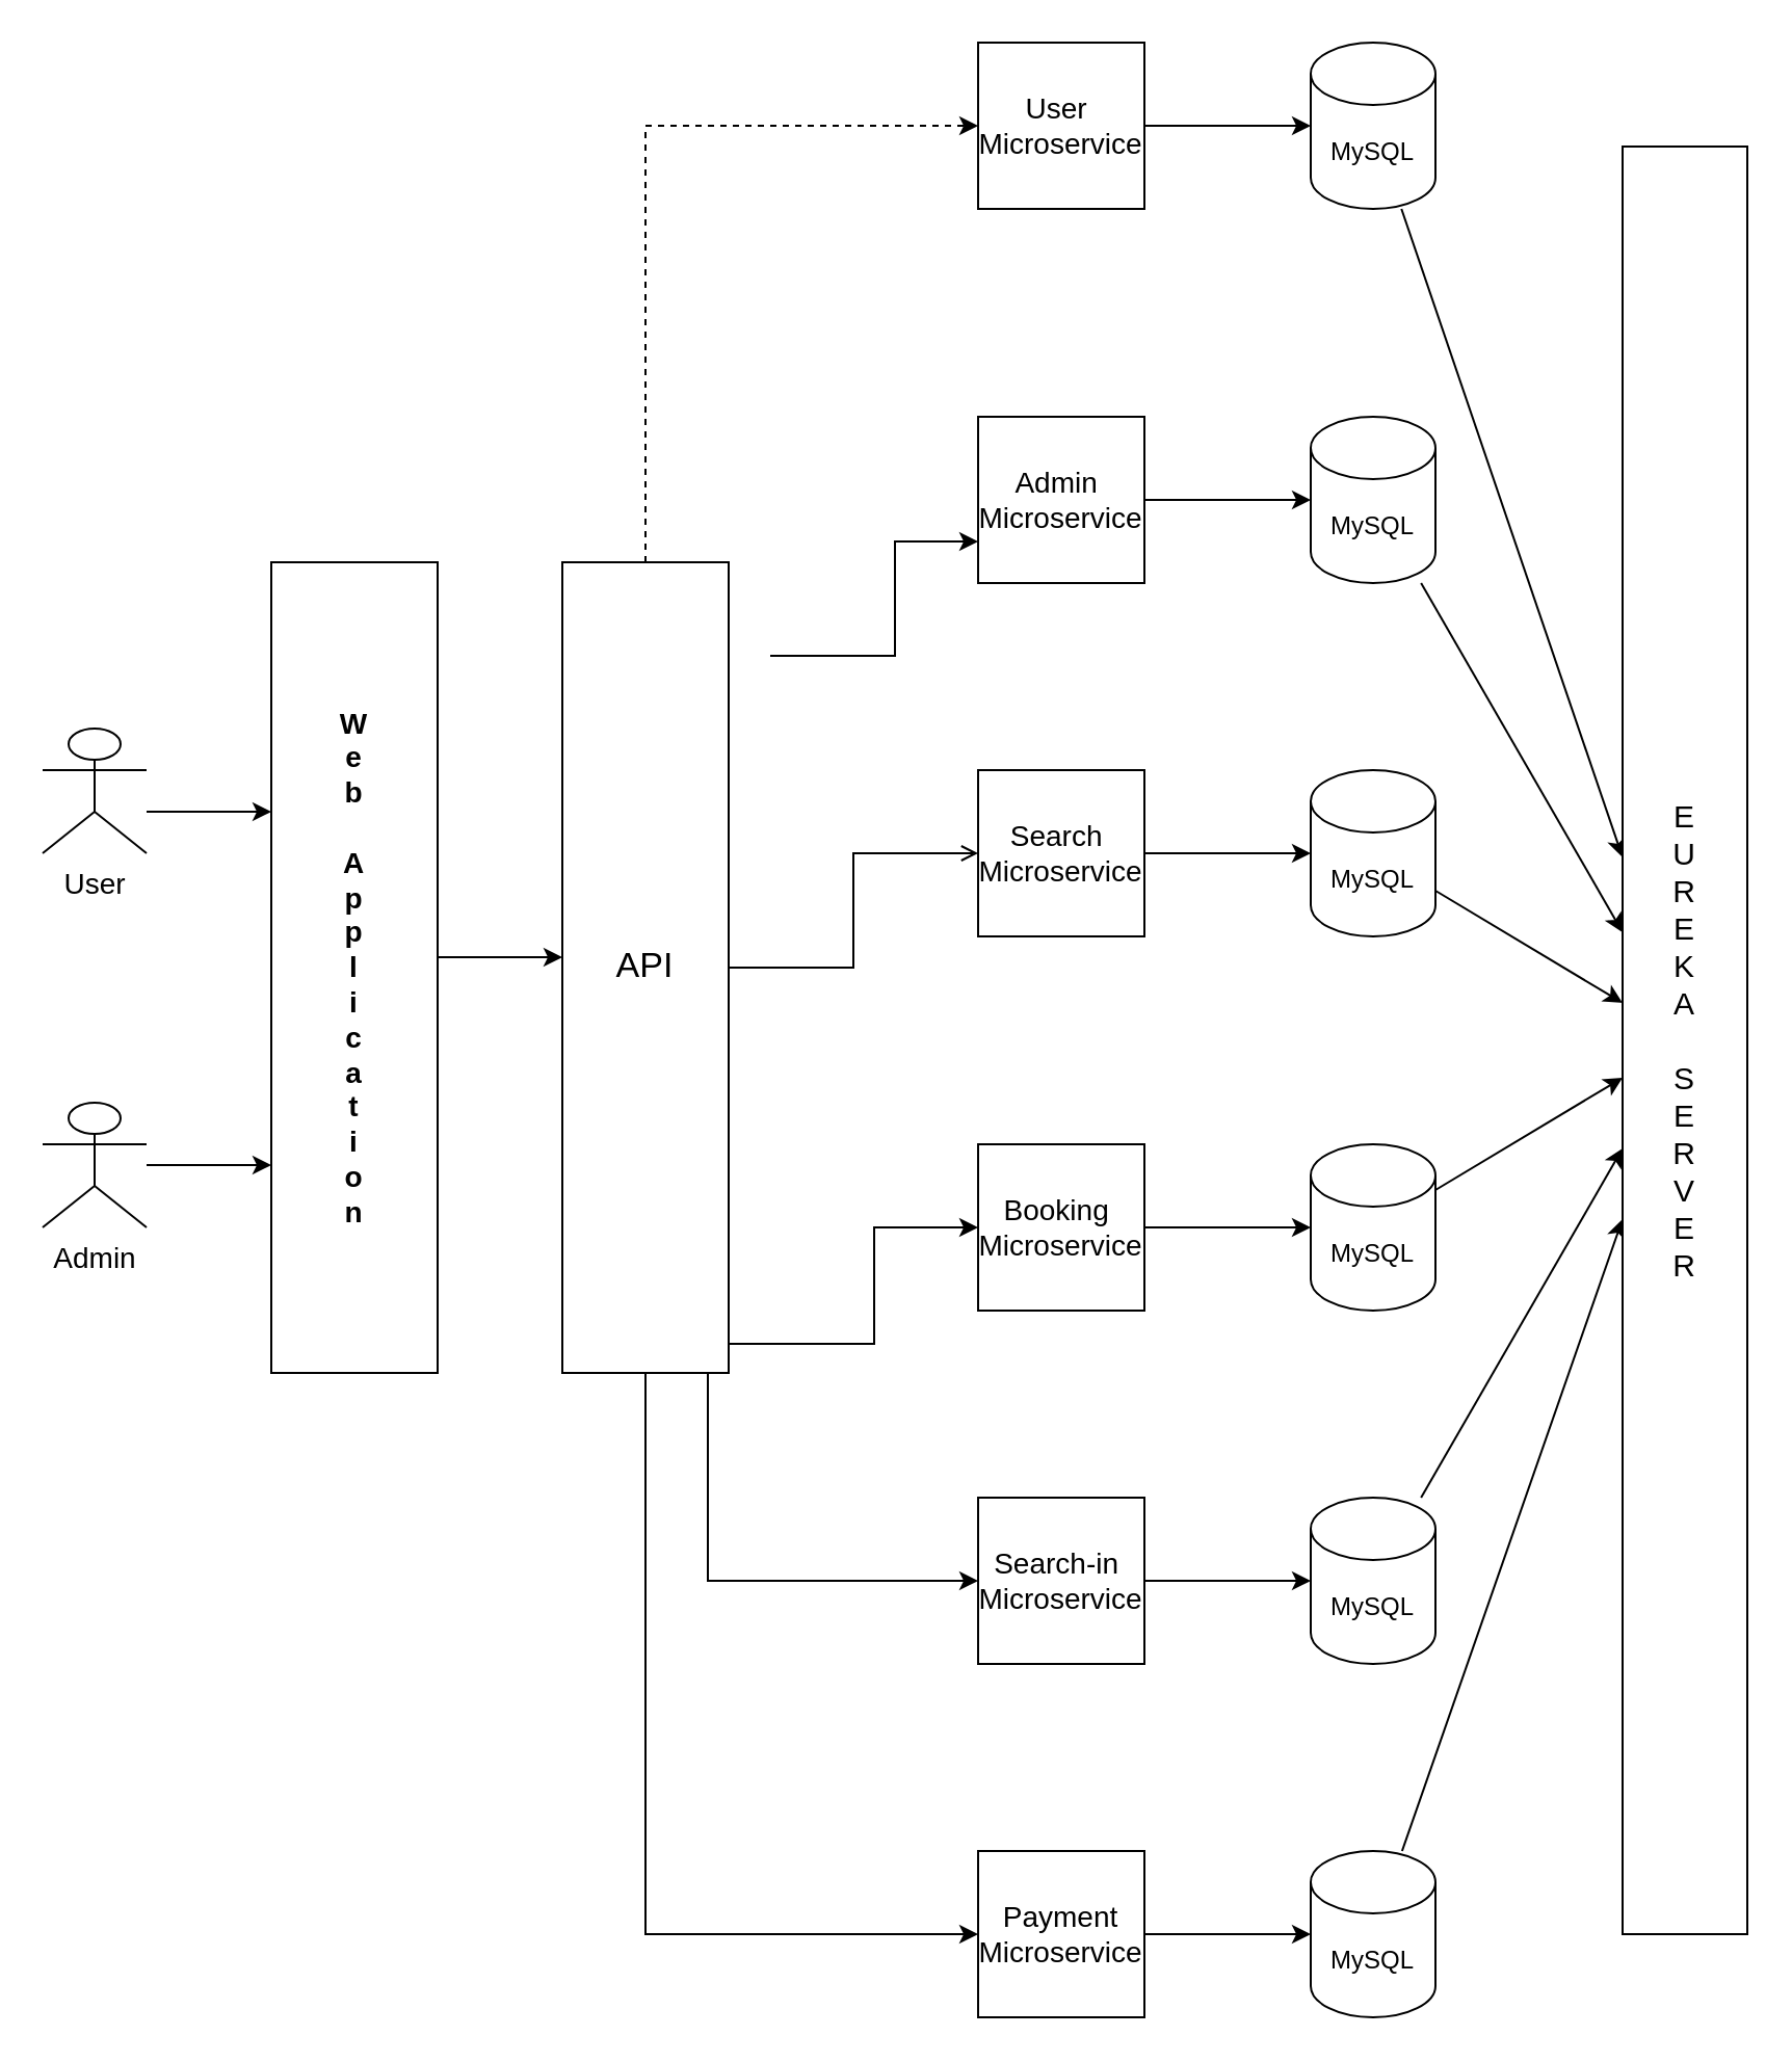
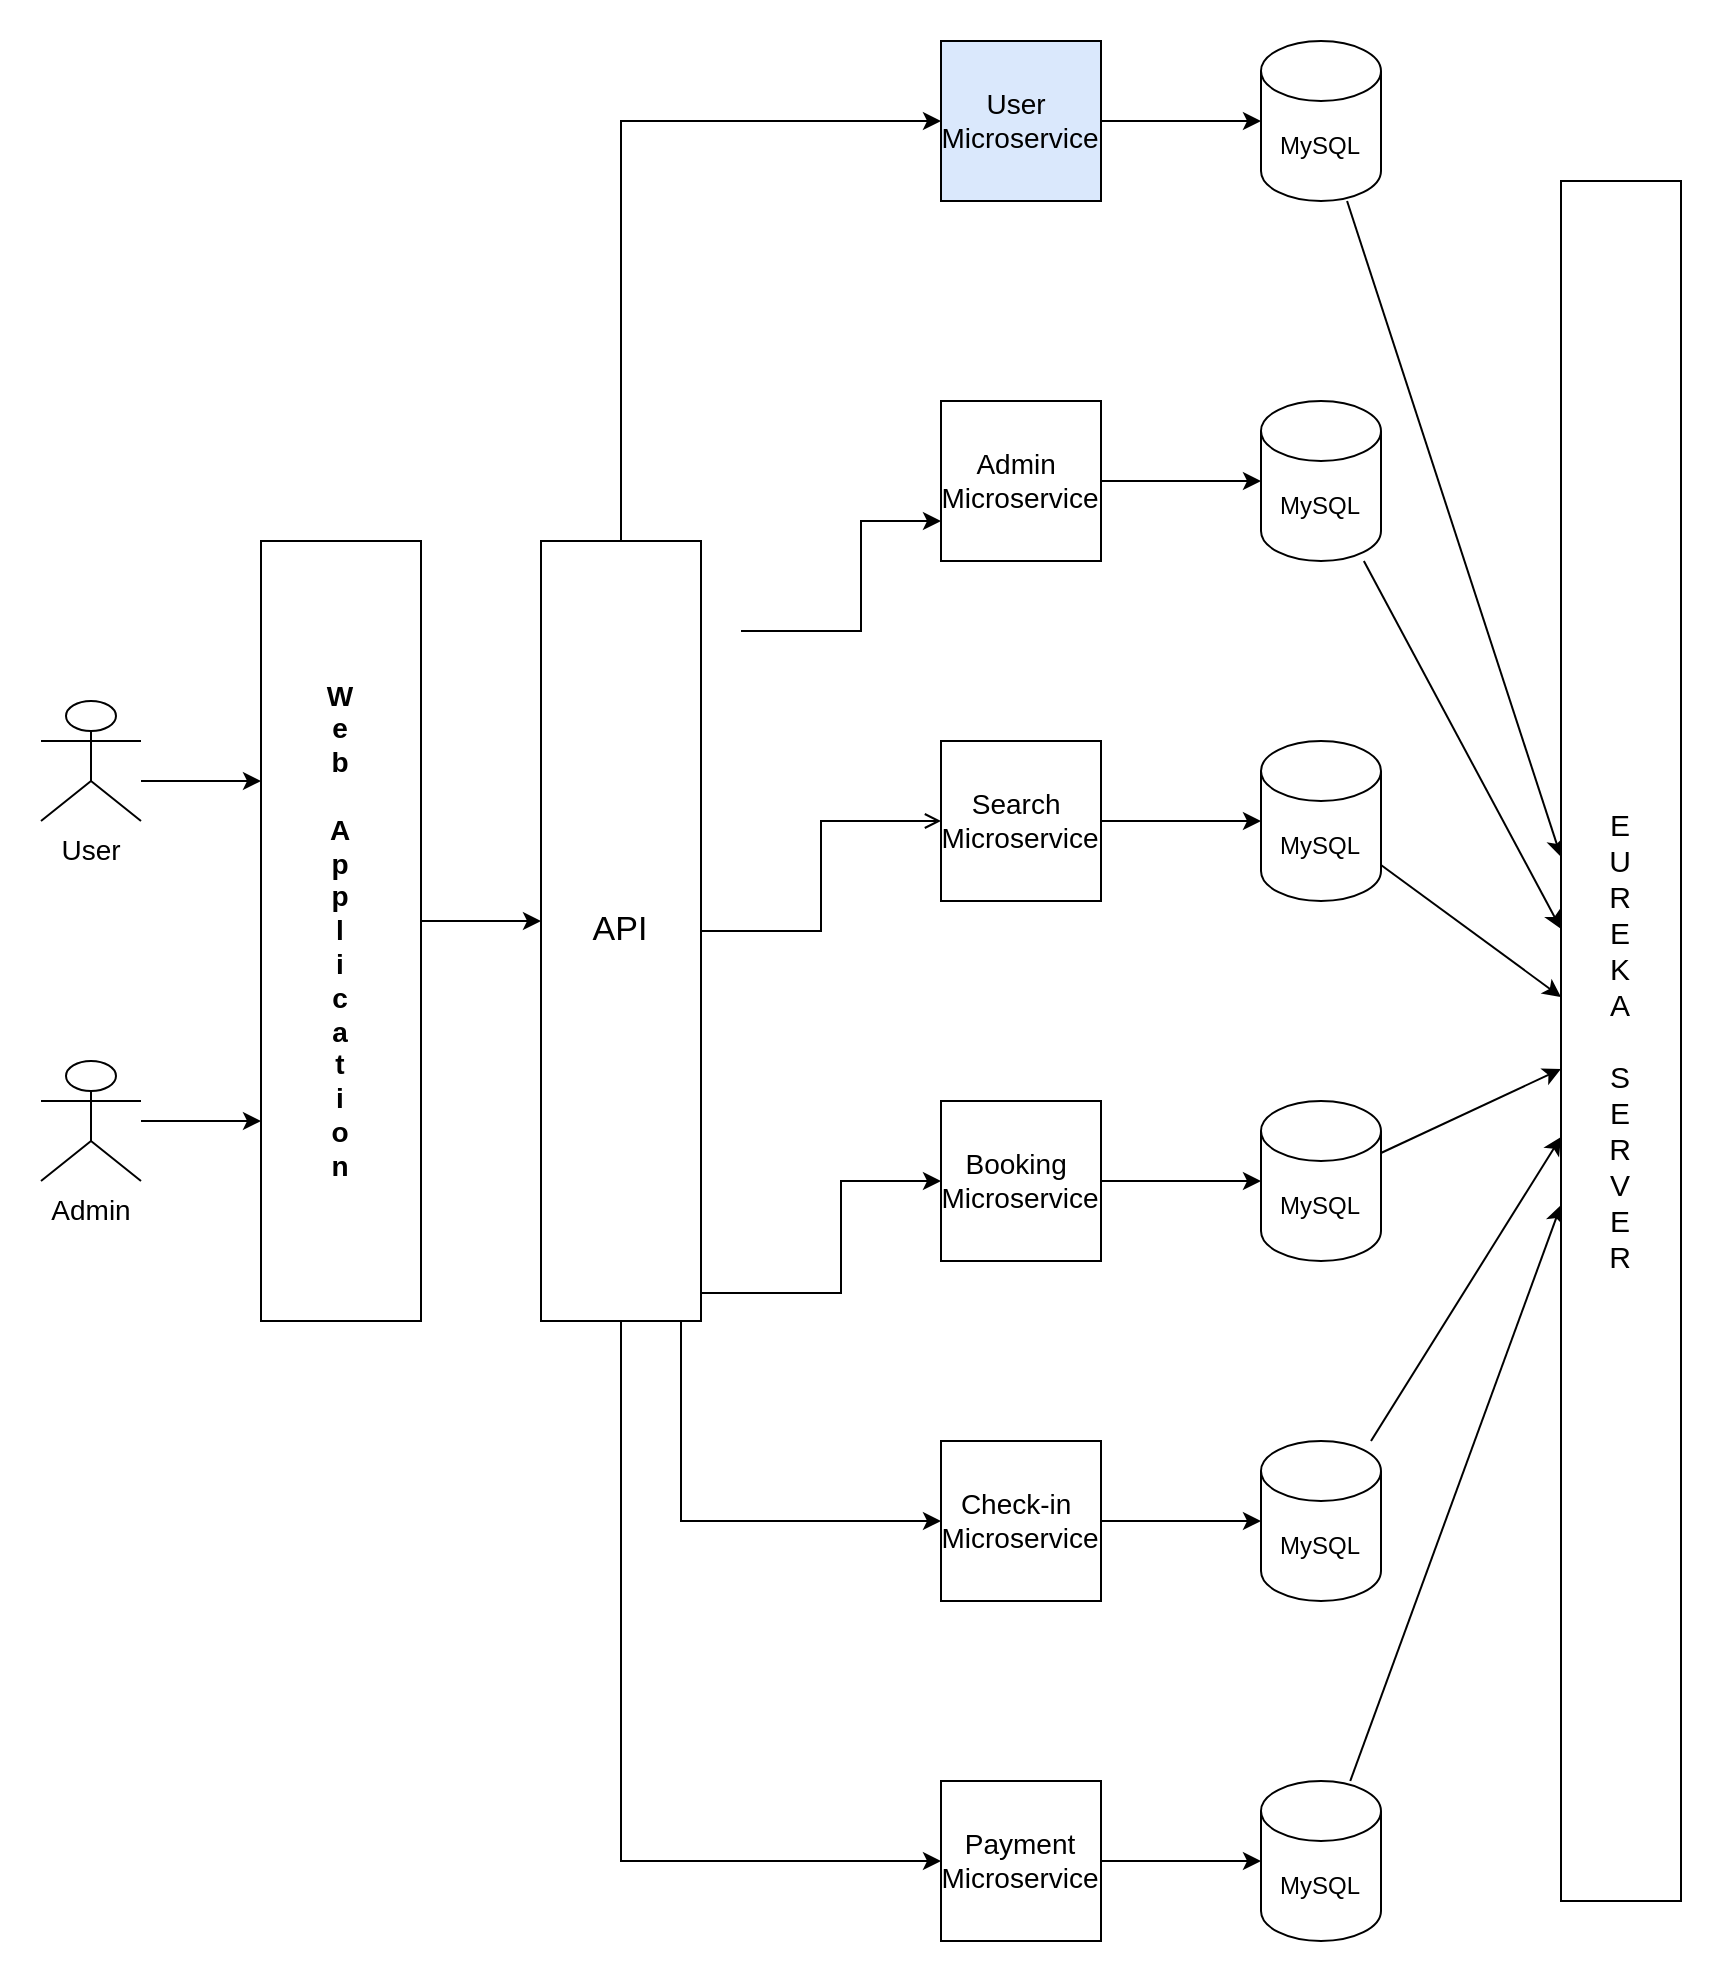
  <mxCell id="0" />
  <mxCell id="1" parent="0" />
  <mxCell id="2" value="W&lt;div&gt;e&lt;/div&gt;&lt;div&gt;b&lt;/div&gt;&lt;div&gt;&lt;br&gt;&lt;/div&gt;&lt;div&gt;A&lt;/div&gt;&lt;div&gt;p&lt;/div&gt;&lt;div&gt;p&lt;/div&gt;&lt;div&gt;l&lt;/div&gt;&lt;div&gt;i&lt;/div&gt;&lt;div&gt;c&lt;/div&gt;&lt;div&gt;a&lt;/div&gt;&lt;div&gt;t&lt;/div&gt;&lt;div&gt;i&lt;/div&gt;&lt;div&gt;o&lt;/div&gt;&lt;div&gt;n&lt;/div&gt;" style="rounded=0;whiteSpace=wrap;html=1;fontSize=14;fontStyle=1" vertex="1" parent="1"><mxGeometry x="130" y="270" width="80" height="390" as="geometry" /></mxCell>
  <mxCell id="3" value="" style="edgeStyle=none;rounded=0;orthogonalLoop=1;jettySize=auto;html=1;" edge="1" parent="1" source="4" target="39"><mxGeometry relative="1" as="geometry" /></mxCell>
  <mxCell id="4" value="MySQL" style="shape=cylinder3;whiteSpace=wrap;html=1;boundedLbl=1;backgroundOutline=1;size=15;" vertex="1" parent="1"><mxGeometry x="630" y="890" width="60" height="80" as="geometry" /></mxCell>
  <mxCell id="5" value="" style="edgeStyle=none;rounded=0;orthogonalLoop=1;jettySize=auto;html=1;" edge="1" parent="1" source="6" target="39"><mxGeometry relative="1" as="geometry" /></mxCell>
  <mxCell id="6" value="MySQL" style="shape=cylinder3;whiteSpace=wrap;html=1;boundedLbl=1;backgroundOutline=1;size=15;" vertex="1" parent="1"><mxGeometry x="630" y="720" width="60" height="80" as="geometry" /></mxCell>
  <mxCell id="7" value="" style="edgeStyle=none;rounded=0;orthogonalLoop=1;jettySize=auto;html=1;" edge="1" parent="1" source="8" target="39"><mxGeometry relative="1" as="geometry" /></mxCell>
  <mxCell id="8" value="MySQL" style="shape=cylinder3;whiteSpace=wrap;html=1;boundedLbl=1;backgroundOutline=1;size=15;" vertex="1" parent="1"><mxGeometry x="630" y="550" width="60" height="80" as="geometry" /></mxCell>
  <mxCell id="9" value="" style="edgeStyle=none;rounded=0;orthogonalLoop=1;jettySize=auto;html=1;" edge="1" parent="1" source="10" target="39"><mxGeometry relative="1" as="geometry" /></mxCell>
  <mxCell id="10" value="MySQL" style="shape=cylinder3;whiteSpace=wrap;html=1;boundedLbl=1;backgroundOutline=1;size=15;" vertex="1" parent="1"><mxGeometry x="630" y="370" width="60" height="80" as="geometry" /></mxCell>
  <mxCell id="11" value="" style="edgeStyle=none;rounded=0;orthogonalLoop=1;jettySize=auto;html=1;" edge="1" parent="1" source="12" target="39"><mxGeometry relative="1" as="geometry" /></mxCell>
  <mxCell id="12" value="MySQL" style="shape=cylinder3;whiteSpace=wrap;html=1;boundedLbl=1;backgroundOutline=1;size=15;" vertex="1" parent="1"><mxGeometry x="630" y="200" width="60" height="80" as="geometry" /></mxCell>
  <mxCell id="13" value="" style="edgeStyle=none;rounded=0;orthogonalLoop=1;jettySize=auto;html=1;" edge="1" parent="1" source="14" target="39"><mxGeometry relative="1" as="geometry" /></mxCell>
  <mxCell id="14" value="MySQL" style="shape=cylinder3;whiteSpace=wrap;html=1;boundedLbl=1;backgroundOutline=1;size=15;" vertex="1" parent="1"><mxGeometry x="630" y="20" width="60" height="80" as="geometry" /></mxCell>
  <mxCell id="15" value="API" style="rounded=0;whiteSpace=wrap;html=1;direction=south;fontSize=17;" vertex="1" parent="1"><mxGeometry x="270" y="270" width="80" height="390" as="geometry" /></mxCell>
  <mxCell id="16" value="" style="edgeStyle=orthogonalEdgeStyle;rounded=0;orthogonalLoop=1;jettySize=auto;html=1;" edge="1" parent="1" source="17" target="14"><mxGeometry relative="1" as="geometry" /></mxCell>
- <mxCell id="17" value="User&amp;nbsp;&lt;div&gt;Microservice&lt;/div&gt;" style="whiteSpace=wrap;html=1;aspect=fixed;fontSize=14;" vertex="1" parent="1"><mxGeometry x="470" y="20" width="80" height="80" as="geometry" /></mxCell>
+ <mxCell id="17" value="User&amp;nbsp;&lt;div&gt;Microservice&lt;/div&gt;" style="whiteSpace=wrap;html=1;aspect=fixed;fontSize=14;fillColor=#dae8fc;" vertex="1" parent="1"><mxGeometry x="470" y="20" width="80" height="80" as="geometry" /></mxCell>
  <mxCell id="18" value="" style="edgeStyle=orthogonalEdgeStyle;rounded=0;orthogonalLoop=1;jettySize=auto;html=1;" edge="1" parent="1" source="19" target="12"><mxGeometry relative="1" as="geometry" /></mxCell>
  <mxCell id="19" value="Admin&amp;nbsp;&lt;div&gt;Microservice&lt;/div&gt;" style="whiteSpace=wrap;html=1;aspect=fixed;fontSize=14;" vertex="1" parent="1"><mxGeometry x="470" y="200" width="80" height="80" as="geometry" /></mxCell>
  <mxCell id="20" value="" style="edgeStyle=orthogonalEdgeStyle;rounded=0;orthogonalLoop=1;jettySize=auto;html=1;" edge="1" parent="1" source="21" target="10"><mxGeometry relative="1" as="geometry" /></mxCell>
  <mxCell id="21" value="Search&amp;nbsp;&lt;div&gt;Microservice&lt;/div&gt;" style="whiteSpace=wrap;html=1;aspect=fixed;fontSize=14;" vertex="1" parent="1"><mxGeometry x="470" y="370" width="80" height="80" as="geometry" /></mxCell>
  <mxCell id="22" value="" style="edgeStyle=orthogonalEdgeStyle;rounded=0;orthogonalLoop=1;jettySize=auto;html=1;" edge="1" parent="1" source="23" target="8"><mxGeometry relative="1" as="geometry" /></mxCell>
  <mxCell id="23" value="Booking&amp;nbsp;&lt;div&gt;Microservice&lt;/div&gt;" style="whiteSpace=wrap;html=1;aspect=fixed;fontSize=14;" vertex="1" parent="1"><mxGeometry x="470" y="550" width="80" height="80" as="geometry" /></mxCell>
  <mxCell id="24" value="" style="edgeStyle=orthogonalEdgeStyle;rounded=0;orthogonalLoop=1;jettySize=auto;html=1;" edge="1" parent="1" source="25" target="6"><mxGeometry relative="1" as="geometry" /></mxCell>
- <mxCell id="25" value="Search-in&amp;nbsp;&lt;div&gt;Microservice&lt;/div&gt;" style="whiteSpace=wrap;html=1;aspect=fixed;fontSize=14;" vertex="1" parent="1"><mxGeometry x="470" y="720" width="80" height="80" as="geometry" /></mxCell>
+ <mxCell id="25" value="Check-in&amp;nbsp;&lt;div&gt;Microservice&lt;/div&gt;" style="whiteSpace=wrap;html=1;aspect=fixed;fontSize=14;" vertex="1" parent="1"><mxGeometry x="470" y="720" width="80" height="80" as="geometry" /></mxCell>
  <mxCell id="26" value="" style="edgeStyle=orthogonalEdgeStyle;rounded=0;orthogonalLoop=1;jettySize=auto;html=1;" edge="1" parent="1" source="27" target="4"><mxGeometry relative="1" as="geometry" /></mxCell>
  <mxCell id="27" value="Payment&lt;div&gt;Microservice&lt;/div&gt;" style="whiteSpace=wrap;html=1;aspect=fixed;fontSize=14;" vertex="1" parent="1"><mxGeometry x="470" y="890" width="80" height="80" as="geometry" /></mxCell>
  <mxCell id="28" value="User" style="shape=umlActor;verticalLabelPosition=bottom;verticalAlign=top;html=1;outlineConnect=0;fontSize=14;" vertex="1" parent="1"><mxGeometry x="20" y="350" width="50" height="60" as="geometry" /></mxCell>
  <mxCell id="29" value="Admin" style="shape=umlActor;verticalLabelPosition=bottom;verticalAlign=top;html=1;outlineConnect=0;fontSize=14;" vertex="1" parent="1"><mxGeometry x="20" y="530" width="50" height="60" as="geometry" /></mxCell>
  <mxCell id="30" value="" style="endArrow=classic;html=1;rounded=0;" edge="1" parent="1"><mxGeometry width="50" height="50" relative="1" as="geometry"><mxPoint x="70" y="390" as="sourcePoint" /><mxPoint x="130" y="390" as="targetPoint" /><Array as="points" /></mxGeometry></mxCell>
  <mxCell id="31" value="" style="endArrow=classic;html=1;rounded=0;" edge="1" parent="1"><mxGeometry width="50" height="50" relative="1" as="geometry"><mxPoint x="70" y="560" as="sourcePoint" /><mxPoint x="130" y="560" as="targetPoint" /><Array as="points" /></mxGeometry></mxCell>
  <mxCell id="32" value="" style="endArrow=classic;html=1;rounded=0;" edge="1" parent="1"><mxGeometry width="50" height="50" relative="1" as="geometry"><mxPoint x="210" y="460" as="sourcePoint" /><mxPoint x="270" y="460" as="targetPoint" /><Array as="points" /></mxGeometry></mxCell>
  <mxCell id="33" value="" style="edgeStyle=orthogonalEdgeStyle;rounded=0;orthogonalLoop=1;jettySize=auto;html=1;" edge="1" parent="1"><mxGeometry relative="1" as="geometry"><mxPoint x="350" y="639" as="sourcePoint" /><mxPoint x="470" y="590" as="targetPoint" /><Array as="points"><mxPoint x="350" y="646" /><mxPoint x="420" y="646" /><mxPoint x="420" y="590" /></Array></mxGeometry></mxCell>
  <mxCell id="34" value="" style="edgeStyle=orthogonalEdgeStyle;rounded=0;orthogonalLoop=1;jettySize=auto;html=1;entryX=0;entryY=0.5;entryDx=0;entryDy=0;exitX=1;exitY=0.5;exitDx=0;exitDy=0;" edge="1" parent="1" source="15" target="25"><mxGeometry relative="1" as="geometry"><mxPoint x="340" y="670" as="sourcePoint" /><mxPoint x="490" y="760" as="targetPoint" /><Array as="points"><mxPoint x="340" y="760" /></Array></mxGeometry></mxCell>
  <mxCell id="35" value="" style="edgeStyle=orthogonalEdgeStyle;rounded=0;orthogonalLoop=1;jettySize=auto;html=1;entryX=0;entryY=0.5;entryDx=0;entryDy=0;" edge="1" parent="1" target="27"><mxGeometry relative="1" as="geometry"><mxPoint x="310" y="660" as="sourcePoint" /><mxPoint x="345" y="980" as="targetPoint" /><Array as="points"><mxPoint x="310" y="930" /></Array></mxGeometry></mxCell>
  <mxCell id="36" value="" style="edgeStyle=orthogonalEdgeStyle;rounded=0;orthogonalLoop=1;jettySize=auto;html=1;exitX=0.5;exitY=0;exitDx=0;exitDy=0;endArrow=open;" edge="1" parent="1" source="15" target="21"><mxGeometry relative="1" as="geometry"><mxPoint x="390" y="466" as="sourcePoint" /></mxGeometry></mxCell>
  <mxCell id="37" value="" style="edgeStyle=orthogonalEdgeStyle;rounded=0;orthogonalLoop=1;jettySize=auto;html=1;" edge="1" parent="1"><mxGeometry relative="1" as="geometry"><mxPoint x="370" y="315" as="sourcePoint" /><mxPoint x="470" y="260" as="targetPoint" /><Array as="points"><mxPoint x="430" y="314.56" /><mxPoint x="430" y="259.56" /></Array></mxGeometry></mxCell>
- <mxCell id="38" value="" style="rounded=0;orthogonalLoop=1;jettySize=auto;html=1;exitX=0;exitY=0.5;exitDx=0;exitDy=0;entryX=0;entryY=0.5;entryDx=0;entryDy=0;edgeStyle=orthogonalEdgeStyle;dashed=1;" edge="1" parent="1" source="15" target="17"><mxGeometry relative="1" as="geometry"><mxPoint x="310" y="270" as="sourcePoint" /><mxPoint x="390" y="50" as="targetPoint" /></mxGeometry></mxCell>
- <mxCell id="39" value="E&lt;div&gt;U&lt;/div&gt;&lt;div&gt;R&lt;/div&gt;&lt;div&gt;E&lt;/div&gt;&lt;div&gt;K&lt;/div&gt;&lt;div&gt;A&lt;/div&gt;&lt;div&gt;&lt;br&gt;&lt;/div&gt;&lt;div&gt;S&lt;/div&gt;&lt;div&gt;E&lt;/div&gt;&lt;div&gt;R&lt;/div&gt;&lt;div&gt;V&lt;/div&gt;&lt;div&gt;E&lt;/div&gt;&lt;div&gt;R&lt;/div&gt;" style="rounded=0;whiteSpace=wrap;html=1;fontSize=15;" vertex="1" parent="1"><mxGeometry x="780" y="70" width="60" height="860" as="geometry" /></mxCell>
+ <mxCell id="38" value="" style="rounded=0;orthogonalLoop=1;jettySize=auto;html=1;exitX=0;exitY=0.5;exitDx=0;exitDy=0;entryX=0;entryY=0.5;entryDx=0;entryDy=0;edgeStyle=orthogonalEdgeStyle;" edge="1" parent="1" source="15" target="17"><mxGeometry relative="1" as="geometry"><mxPoint x="310" y="270" as="sourcePoint" /><mxPoint x="390" y="50" as="targetPoint" /></mxGeometry></mxCell>
+ <mxCell id="39" value="E&lt;div&gt;U&lt;/div&gt;&lt;div&gt;R&lt;/div&gt;&lt;div&gt;E&lt;/div&gt;&lt;div&gt;K&lt;/div&gt;&lt;div&gt;A&lt;/div&gt;&lt;div&gt;&lt;br&gt;&lt;/div&gt;&lt;div&gt;S&lt;/div&gt;&lt;div&gt;E&lt;/div&gt;&lt;div&gt;R&lt;/div&gt;&lt;div&gt;V&lt;/div&gt;&lt;div&gt;E&lt;/div&gt;&lt;div&gt;R&lt;/div&gt;" style="rounded=0;whiteSpace=wrap;html=1;fontSize=15;" vertex="1" parent="1"><mxGeometry x="780" y="90" width="60" height="860" as="geometry" /></mxCell>
